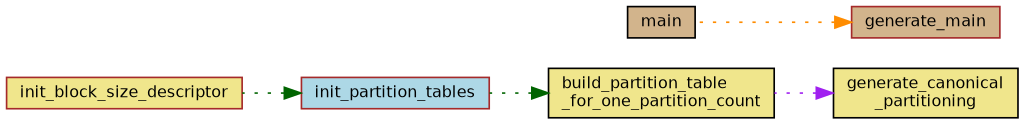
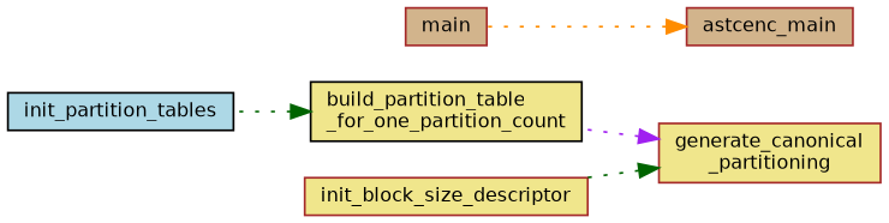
  digraph {
    rankdir=RL
    node [color=black fillcolor=khaki fontname=Helvetica fontsize=10 shape=box style=filled]
    edge [color=darkgreen dir=back fontname=Helvetica fontsize=10 labelfontname=Helvetica labelfontsize=10 style=dotted]
-   n1 [fontcolor=black height=0.2 label="generate_canonical\l_partitioning" width=0.4]
+   n1 [color=brown fontcolor=black height=0.2 label="generate_canonical\l_partitioning" width=0.4]
    n2 [height=0.2 label="build_partition_table\l_for_one_partition_count" width=0.4]
-   n3 [color=brown fillcolor=lightblue height=0.2 label=init_partition_tables width=0.4]
+   n3 [fillcolor=lightblue height=0.2 label=init_partition_tables width=0.4]
    n4 [color=brown height=0.2 label=init_block_size_descriptor width=0.4]
-   n5 [color=brown fillcolor=tan height=0.2 label=generate_main width=0.4]
-   n6 [fillcolor=tan height=0.2 label=main width=0.4]
+   n5 [color=brown fillcolor=tan height=0.2 label=astcenc_main width=0.4]
+   n6 [color=brown fillcolor=tan height=0.2 label=main width=0.4]
    n1 -> n2 [color=purple]
    n2 -> n3
-   n3 -> n4
+   n1 -> n4
    n5 -> n6 [color=darkorange]
  }
